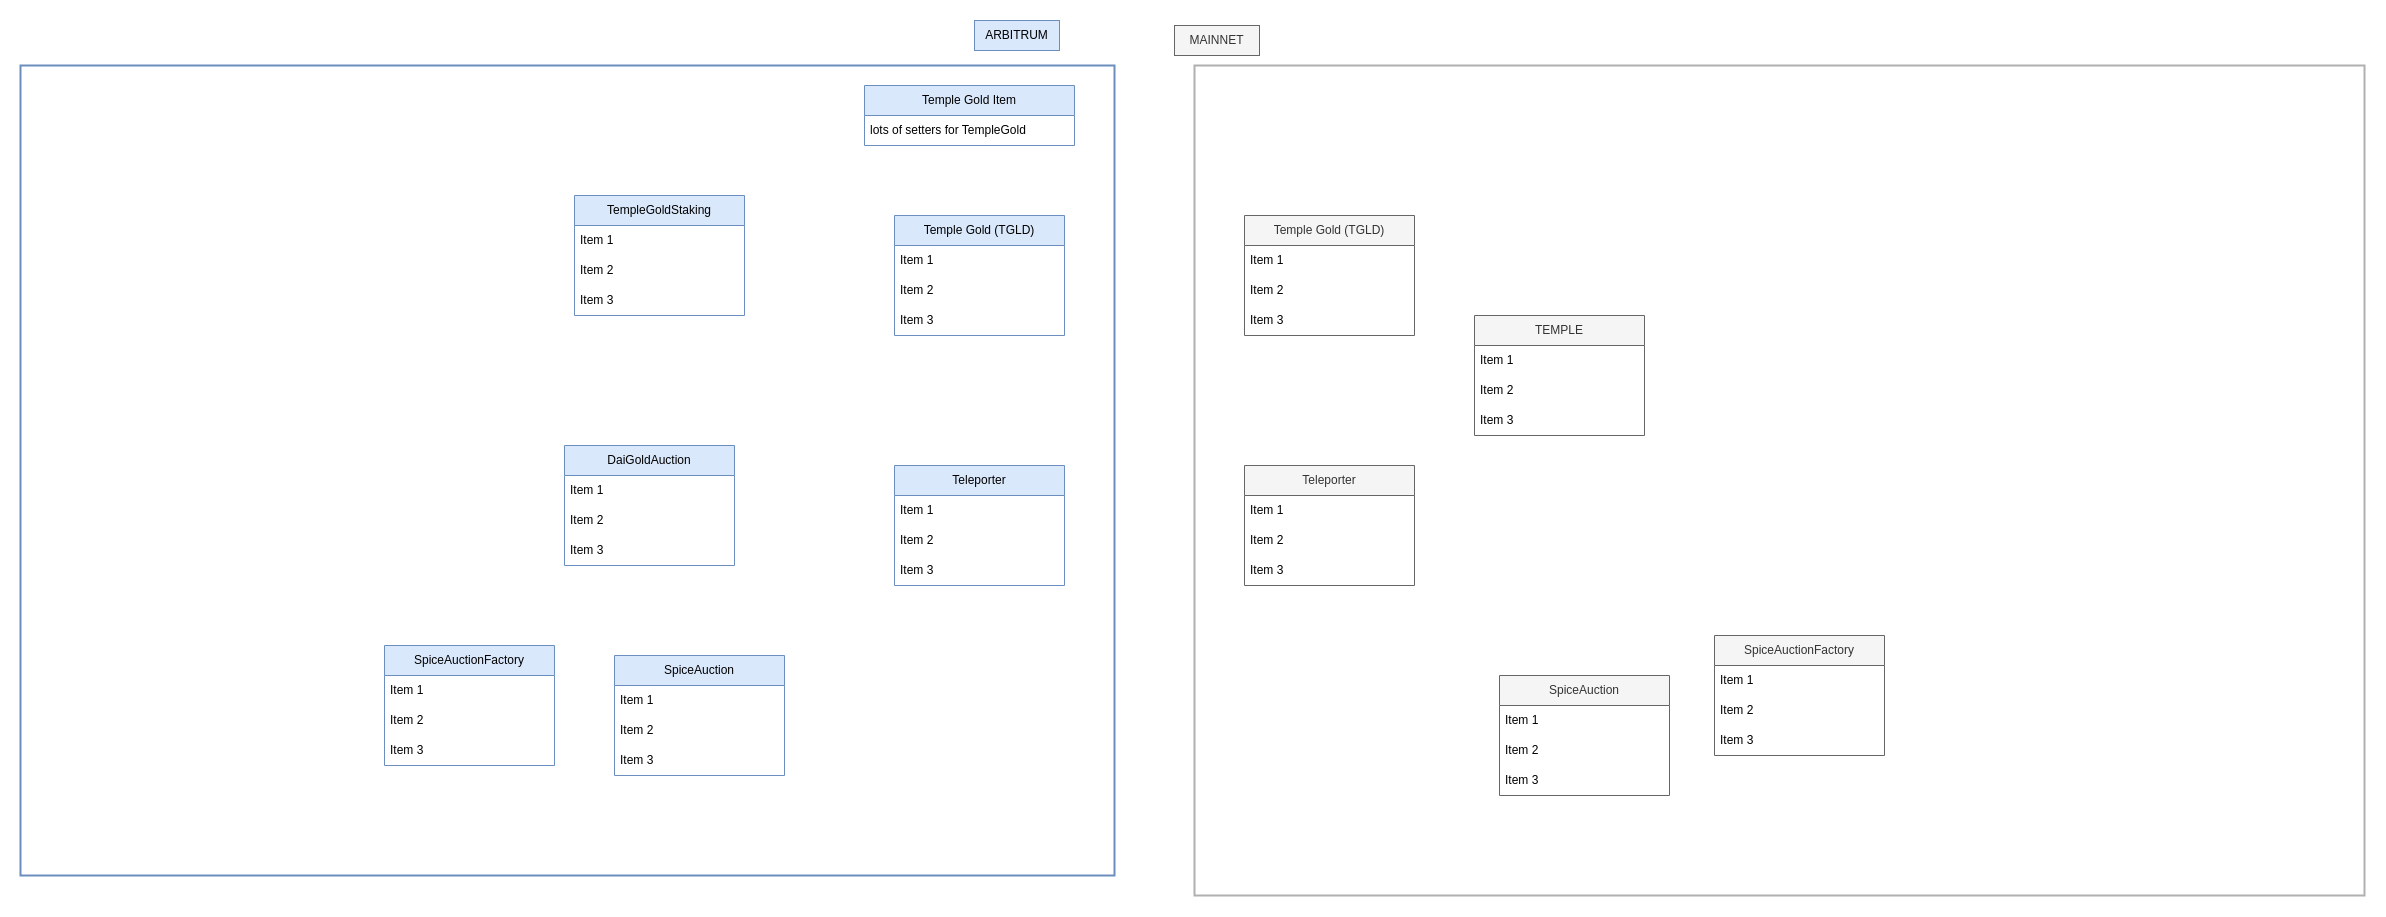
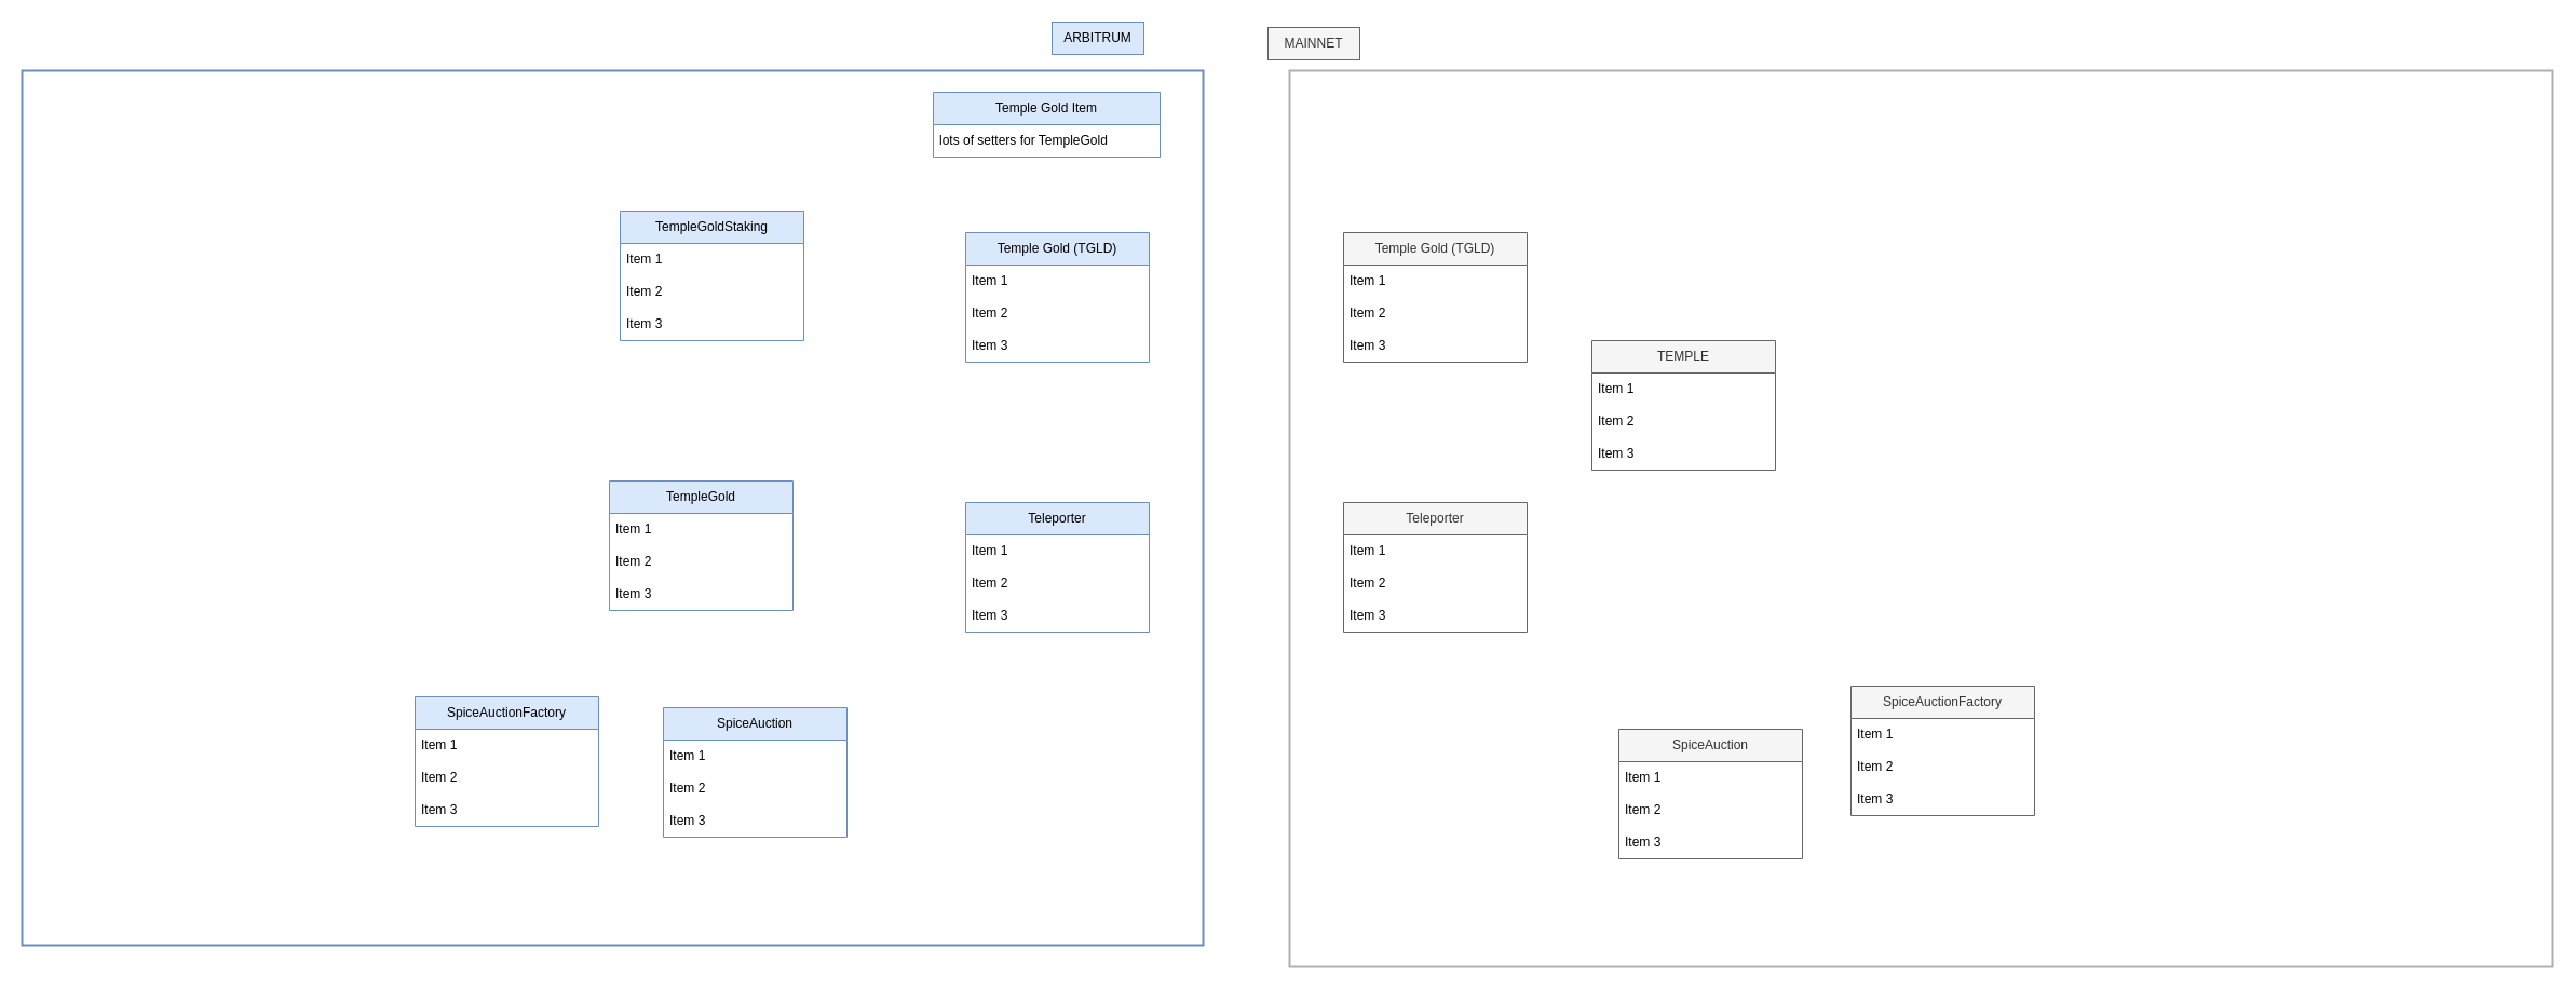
  <mxCell id="0" />
  <mxCell id="1" parent="0" />
  <mxCell id="2" value="" style="rounded=0;whiteSpace=wrap;html=1;fillColor=none;strokeColor=#b0b0b0;fontColor=#333333;strokeWidth=2;" vertex="1" parent="1"><mxGeometry x="1194" y="65" width="1170" height="830" as="geometry" /></mxCell>
  <mxCell id="3" value="" style="rounded=0;whiteSpace=wrap;html=1;fillColor=none;strokeColor=#6c8ebf;strokeWidth=2;" vertex="1" parent="1"><mxGeometry x="20" y="65" width="1094" height="810" as="geometry" /></mxCell>
  <mxCell id="4" value="Temple Gold (TGLD)" style="swimlane;fontStyle=0;childLayout=stackLayout;horizontal=1;startSize=30;horizontalStack=0;resizeParent=1;resizeParentMax=0;resizeLast=0;collapsible=1;marginBottom=0;whiteSpace=wrap;html=1;fillColor=#dae8fc;strokeColor=#6c8ebf;" vertex="1" parent="1"><mxGeometry x="894" y="215" width="170" height="120" as="geometry" /></mxCell>
  <mxCell id="5" value="Item 1" style="text;strokeColor=none;fillColor=none;align=left;verticalAlign=middle;spacingLeft=4;spacingRight=4;overflow=hidden;points=[[0,0.5],[1,0.5]];portConstraint=eastwest;rotatable=0;whiteSpace=wrap;html=1;" vertex="1" parent="4"><mxGeometry y="30" width="170" height="30" as="geometry" /></mxCell>
  <mxCell id="6" value="Item 2" style="text;strokeColor=none;fillColor=none;align=left;verticalAlign=middle;spacingLeft=4;spacingRight=4;overflow=hidden;points=[[0,0.5],[1,0.5]];portConstraint=eastwest;rotatable=0;whiteSpace=wrap;html=1;" vertex="1" parent="4"><mxGeometry y="60" width="170" height="30" as="geometry" /></mxCell>
  <mxCell id="7" value="Item 3" style="text;strokeColor=none;fillColor=none;align=left;verticalAlign=middle;spacingLeft=4;spacingRight=4;overflow=hidden;points=[[0,0.5],[1,0.5]];portConstraint=eastwest;rotatable=0;whiteSpace=wrap;html=1;" vertex="1" parent="4"><mxGeometry y="90" width="170" height="30" as="geometry" /></mxCell>
  <mxCell id="8" value="Temple Gold (TGLD)" style="swimlane;fontStyle=0;childLayout=stackLayout;horizontal=1;startSize=30;horizontalStack=0;resizeParent=1;resizeParentMax=0;resizeLast=0;collapsible=1;marginBottom=0;whiteSpace=wrap;html=1;fillColor=#f5f5f5;fontColor=#333333;strokeColor=#666666;" vertex="1" parent="1"><mxGeometry x="1244" y="215" width="170" height="120" as="geometry" /></mxCell>
  <mxCell id="9" value="Item 1" style="text;strokeColor=none;fillColor=none;align=left;verticalAlign=middle;spacingLeft=4;spacingRight=4;overflow=hidden;points=[[0,0.5],[1,0.5]];portConstraint=eastwest;rotatable=0;whiteSpace=wrap;html=1;" vertex="1" parent="8"><mxGeometry y="30" width="170" height="30" as="geometry" /></mxCell>
  <mxCell id="10" value="Item 2" style="text;strokeColor=none;fillColor=none;align=left;verticalAlign=middle;spacingLeft=4;spacingRight=4;overflow=hidden;points=[[0,0.5],[1,0.5]];portConstraint=eastwest;rotatable=0;whiteSpace=wrap;html=1;" vertex="1" parent="8"><mxGeometry y="60" width="170" height="30" as="geometry" /></mxCell>
  <mxCell id="11" value="Item 3" style="text;strokeColor=none;fillColor=none;align=left;verticalAlign=middle;spacingLeft=4;spacingRight=4;overflow=hidden;points=[[0,0.5],[1,0.5]];portConstraint=eastwest;rotatable=0;whiteSpace=wrap;html=1;" vertex="1" parent="8"><mxGeometry y="90" width="170" height="30" as="geometry" /></mxCell>
  <mxCell id="12" value="ARBITRUM" style="text;html=1;align=center;verticalAlign=middle;whiteSpace=wrap;rounded=0;fillColor=#dae8fc;strokeColor=#6c8ebf;" vertex="1" parent="1"><mxGeometry x="974" y="20" width="85" height="30" as="geometry" /></mxCell>
  <mxCell id="13" value="MAINNET" style="text;html=1;align=center;verticalAlign=middle;whiteSpace=wrap;rounded=0;fillColor=#f5f5f5;strokeColor=#666666;fontColor=#333333;" vertex="1" parent="1"><mxGeometry x="1174" y="25" width="85" height="30" as="geometry" /></mxCell>
  <mxCell id="14" value="TempleGoldStaking" style="swimlane;fontStyle=0;childLayout=stackLayout;horizontal=1;startSize=30;horizontalStack=0;resizeParent=1;resizeParentMax=0;resizeLast=0;collapsible=1;marginBottom=0;whiteSpace=wrap;html=1;fillColor=#dae8fc;strokeColor=#6c8ebf;" vertex="1" parent="1"><mxGeometry x="574" y="195" width="170" height="120" as="geometry" /></mxCell>
  <mxCell id="15" value="Item 1" style="text;strokeColor=none;fillColor=none;align=left;verticalAlign=middle;spacingLeft=4;spacingRight=4;overflow=hidden;points=[[0,0.5],[1,0.5]];portConstraint=eastwest;rotatable=0;whiteSpace=wrap;html=1;" vertex="1" parent="14"><mxGeometry y="30" width="170" height="30" as="geometry" /></mxCell>
  <mxCell id="16" value="Item 2" style="text;strokeColor=none;fillColor=none;align=left;verticalAlign=middle;spacingLeft=4;spacingRight=4;overflow=hidden;points=[[0,0.5],[1,0.5]];portConstraint=eastwest;rotatable=0;whiteSpace=wrap;html=1;" vertex="1" parent="14"><mxGeometry y="60" width="170" height="30" as="geometry" /></mxCell>
  <mxCell id="17" value="Item 3" style="text;strokeColor=none;fillColor=none;align=left;verticalAlign=middle;spacingLeft=4;spacingRight=4;overflow=hidden;points=[[0,0.5],[1,0.5]];portConstraint=eastwest;rotatable=0;whiteSpace=wrap;html=1;" vertex="1" parent="14"><mxGeometry y="90" width="170" height="30" as="geometry" /></mxCell>
  <mxCell id="18" value="Teleporter" style="swimlane;fontStyle=0;childLayout=stackLayout;horizontal=1;startSize=30;horizontalStack=0;resizeParent=1;resizeParentMax=0;resizeLast=0;collapsible=1;marginBottom=0;whiteSpace=wrap;html=1;fillColor=#dae8fc;strokeColor=#6c8ebf;" vertex="1" parent="1"><mxGeometry x="894" y="465" width="170" height="120" as="geometry" /></mxCell>
  <mxCell id="19" value="Item 1" style="text;strokeColor=none;fillColor=none;align=left;verticalAlign=middle;spacingLeft=4;spacingRight=4;overflow=hidden;points=[[0,0.5],[1,0.5]];portConstraint=eastwest;rotatable=0;whiteSpace=wrap;html=1;" vertex="1" parent="18"><mxGeometry y="30" width="170" height="30" as="geometry" /></mxCell>
  <mxCell id="20" value="Item 2" style="text;strokeColor=none;fillColor=none;align=left;verticalAlign=middle;spacingLeft=4;spacingRight=4;overflow=hidden;points=[[0,0.5],[1,0.5]];portConstraint=eastwest;rotatable=0;whiteSpace=wrap;html=1;" vertex="1" parent="18"><mxGeometry y="60" width="170" height="30" as="geometry" /></mxCell>
  <mxCell id="21" value="Item 3" style="text;strokeColor=none;fillColor=none;align=left;verticalAlign=middle;spacingLeft=4;spacingRight=4;overflow=hidden;points=[[0,0.5],[1,0.5]];portConstraint=eastwest;rotatable=0;whiteSpace=wrap;html=1;" vertex="1" parent="18"><mxGeometry y="90" width="170" height="30" as="geometry" /></mxCell>
  <mxCell id="22" value="Teleporter" style="swimlane;fontStyle=0;childLayout=stackLayout;horizontal=1;startSize=30;horizontalStack=0;resizeParent=1;resizeParentMax=0;resizeLast=0;collapsible=1;marginBottom=0;whiteSpace=wrap;html=1;fillColor=#f5f5f5;strokeColor=#666666;fontColor=#333333;" vertex="1" parent="1"><mxGeometry x="1244" y="465" width="170" height="120" as="geometry" /></mxCell>
  <mxCell id="23" value="Item 1" style="text;strokeColor=none;fillColor=none;align=left;verticalAlign=middle;spacingLeft=4;spacingRight=4;overflow=hidden;points=[[0,0.5],[1,0.5]];portConstraint=eastwest;rotatable=0;whiteSpace=wrap;html=1;" vertex="1" parent="22"><mxGeometry y="30" width="170" height="30" as="geometry" /></mxCell>
  <mxCell id="24" value="Item 2" style="text;strokeColor=none;fillColor=none;align=left;verticalAlign=middle;spacingLeft=4;spacingRight=4;overflow=hidden;points=[[0,0.5],[1,0.5]];portConstraint=eastwest;rotatable=0;whiteSpace=wrap;html=1;" vertex="1" parent="22"><mxGeometry y="60" width="170" height="30" as="geometry" /></mxCell>
  <mxCell id="25" value="Item 3" style="text;strokeColor=none;fillColor=none;align=left;verticalAlign=middle;spacingLeft=4;spacingRight=4;overflow=hidden;points=[[0,0.5],[1,0.5]];portConstraint=eastwest;rotatable=0;whiteSpace=wrap;html=1;" vertex="1" parent="22"><mxGeometry y="90" width="170" height="30" as="geometry" /></mxCell>
  <mxCell id="26" value="Temple Gold Item" style="swimlane;fontStyle=0;childLayout=stackLayout;horizontal=1;startSize=30;horizontalStack=0;resizeParent=1;resizeParentMax=0;resizeLast=0;collapsible=1;marginBottom=0;whiteSpace=wrap;html=1;fillColor=#dae8fc;strokeColor=#6c8ebf;" vertex="1" parent="1"><mxGeometry x="864" y="85" width="210" height="60" as="geometry" /></mxCell>
  <mxCell id="27" value="lots of setters for TempleGold" style="text;strokeColor=none;fillColor=none;align=left;verticalAlign=middle;spacingLeft=4;spacingRight=4;overflow=hidden;points=[[0,0.5],[1,0.5]];portConstraint=eastwest;rotatable=0;whiteSpace=wrap;html=1;" vertex="1" parent="26"><mxGeometry y="30" width="210" height="30" as="geometry" /></mxCell>
- <mxCell id="28" value="DaiGoldAuction" style="swimlane;fontStyle=0;childLayout=stackLayout;horizontal=1;startSize=30;horizontalStack=0;resizeParent=1;resizeParentMax=0;resizeLast=0;collapsible=1;marginBottom=0;whiteSpace=wrap;html=1;fillColor=#dae8fc;strokeColor=#6c8ebf;" vertex="1" parent="1"><mxGeometry x="564" y="445" width="170" height="120" as="geometry" /></mxCell>
+ <mxCell id="28" value="TempleGold" style="swimlane;fontStyle=0;childLayout=stackLayout;horizontal=1;startSize=30;horizontalStack=0;resizeParent=1;resizeParentMax=0;resizeLast=0;collapsible=1;marginBottom=0;whiteSpace=wrap;html=1;fillColor=#dae8fc;strokeColor=#6c8ebf;" vertex="1" parent="1"><mxGeometry x="564" y="445" width="170" height="120" as="geometry" /></mxCell>
  <mxCell id="29" value="Item 1" style="text;strokeColor=none;fillColor=none;align=left;verticalAlign=middle;spacingLeft=4;spacingRight=4;overflow=hidden;points=[[0,0.5],[1,0.5]];portConstraint=eastwest;rotatable=0;whiteSpace=wrap;html=1;" vertex="1" parent="28"><mxGeometry y="30" width="170" height="30" as="geometry" /></mxCell>
  <mxCell id="30" value="Item 2" style="text;strokeColor=none;fillColor=none;align=left;verticalAlign=middle;spacingLeft=4;spacingRight=4;overflow=hidden;points=[[0,0.5],[1,0.5]];portConstraint=eastwest;rotatable=0;whiteSpace=wrap;html=1;" vertex="1" parent="28"><mxGeometry y="60" width="170" height="30" as="geometry" /></mxCell>
  <mxCell id="31" value="Item 3" style="text;strokeColor=none;fillColor=none;align=left;verticalAlign=middle;spacingLeft=4;spacingRight=4;overflow=hidden;points=[[0,0.5],[1,0.5]];portConstraint=eastwest;rotatable=0;whiteSpace=wrap;html=1;" vertex="1" parent="28"><mxGeometry y="90" width="170" height="30" as="geometry" /></mxCell>
  <mxCell id="32" value="SpiceAuction" style="swimlane;fontStyle=0;childLayout=stackLayout;horizontal=1;startSize=30;horizontalStack=0;resizeParent=1;resizeParentMax=0;resizeLast=0;collapsible=1;marginBottom=0;whiteSpace=wrap;html=1;fillColor=#dae8fc;strokeColor=#6c8ebf;" vertex="1" parent="1"><mxGeometry x="614" y="655" width="170" height="120" as="geometry" /></mxCell>
  <mxCell id="33" value="Item 1" style="text;strokeColor=none;fillColor=none;align=left;verticalAlign=middle;spacingLeft=4;spacingRight=4;overflow=hidden;points=[[0,0.5],[1,0.5]];portConstraint=eastwest;rotatable=0;whiteSpace=wrap;html=1;" vertex="1" parent="32"><mxGeometry y="30" width="170" height="30" as="geometry" /></mxCell>
  <mxCell id="34" value="Item 2" style="text;strokeColor=none;fillColor=none;align=left;verticalAlign=middle;spacingLeft=4;spacingRight=4;overflow=hidden;points=[[0,0.5],[1,0.5]];portConstraint=eastwest;rotatable=0;whiteSpace=wrap;html=1;" vertex="1" parent="32"><mxGeometry y="60" width="170" height="30" as="geometry" /></mxCell>
  <mxCell id="35" value="Item 3" style="text;strokeColor=none;fillColor=none;align=left;verticalAlign=middle;spacingLeft=4;spacingRight=4;overflow=hidden;points=[[0,0.5],[1,0.5]];portConstraint=eastwest;rotatable=0;whiteSpace=wrap;html=1;" vertex="1" parent="32"><mxGeometry y="90" width="170" height="30" as="geometry" /></mxCell>
  <mxCell id="36" value="SpiceAuctionFactory" style="swimlane;fontStyle=0;childLayout=stackLayout;horizontal=1;startSize=30;horizontalStack=0;resizeParent=1;resizeParentMax=0;resizeLast=0;collapsible=1;marginBottom=0;whiteSpace=wrap;html=1;fillColor=#dae8fc;strokeColor=#6c8ebf;" vertex="1" parent="1"><mxGeometry x="384" y="645" width="170" height="120" as="geometry" /></mxCell>
  <mxCell id="37" value="Item 1" style="text;strokeColor=none;fillColor=none;align=left;verticalAlign=middle;spacingLeft=4;spacingRight=4;overflow=hidden;points=[[0,0.5],[1,0.5]];portConstraint=eastwest;rotatable=0;whiteSpace=wrap;html=1;" vertex="1" parent="36"><mxGeometry y="30" width="170" height="30" as="geometry" /></mxCell>
  <mxCell id="38" value="Item 2" style="text;strokeColor=none;fillColor=none;align=left;verticalAlign=middle;spacingLeft=4;spacingRight=4;overflow=hidden;points=[[0,0.5],[1,0.5]];portConstraint=eastwest;rotatable=0;whiteSpace=wrap;html=1;" vertex="1" parent="36"><mxGeometry y="60" width="170" height="30" as="geometry" /></mxCell>
  <mxCell id="39" value="Item 3" style="text;strokeColor=none;fillColor=none;align=left;verticalAlign=middle;spacingLeft=4;spacingRight=4;overflow=hidden;points=[[0,0.5],[1,0.5]];portConstraint=eastwest;rotatable=0;whiteSpace=wrap;html=1;" vertex="1" parent="36"><mxGeometry y="90" width="170" height="30" as="geometry" /></mxCell>
  <mxCell id="40" value="SpiceAuction" style="swimlane;fontStyle=0;childLayout=stackLayout;horizontal=1;startSize=30;horizontalStack=0;resizeParent=1;resizeParentMax=0;resizeLast=0;collapsible=1;marginBottom=0;whiteSpace=wrap;html=1;fillColor=#f5f5f5;strokeColor=#666666;fontColor=#333333;" vertex="1" parent="1"><mxGeometry x="1499" y="675" width="170" height="120" as="geometry" /></mxCell>
  <mxCell id="41" value="Item 1" style="text;strokeColor=none;fillColor=none;align=left;verticalAlign=middle;spacingLeft=4;spacingRight=4;overflow=hidden;points=[[0,0.5],[1,0.5]];portConstraint=eastwest;rotatable=0;whiteSpace=wrap;html=1;" vertex="1" parent="40"><mxGeometry y="30" width="170" height="30" as="geometry" /></mxCell>
  <mxCell id="42" value="Item 2" style="text;strokeColor=none;fillColor=none;align=left;verticalAlign=middle;spacingLeft=4;spacingRight=4;overflow=hidden;points=[[0,0.5],[1,0.5]];portConstraint=eastwest;rotatable=0;whiteSpace=wrap;html=1;" vertex="1" parent="40"><mxGeometry y="60" width="170" height="30" as="geometry" /></mxCell>
  <mxCell id="43" value="Item 3" style="text;strokeColor=none;fillColor=none;align=left;verticalAlign=middle;spacingLeft=4;spacingRight=4;overflow=hidden;points=[[0,0.5],[1,0.5]];portConstraint=eastwest;rotatable=0;whiteSpace=wrap;html=1;" vertex="1" parent="40"><mxGeometry y="90" width="170" height="30" as="geometry" /></mxCell>
  <mxCell id="44" value="TEMPLE" style="swimlane;fontStyle=0;childLayout=stackLayout;horizontal=1;startSize=30;horizontalStack=0;resizeParent=1;resizeParentMax=0;resizeLast=0;collapsible=1;marginBottom=0;whiteSpace=wrap;html=1;fillColor=#f5f5f5;strokeColor=#666666;fontColor=#333333;" vertex="1" parent="1"><mxGeometry x="1474" y="315" width="170" height="120" as="geometry" /></mxCell>
  <mxCell id="45" value="Item 1" style="text;strokeColor=none;fillColor=none;align=left;verticalAlign=middle;spacingLeft=4;spacingRight=4;overflow=hidden;points=[[0,0.5],[1,0.5]];portConstraint=eastwest;rotatable=0;whiteSpace=wrap;html=1;" vertex="1" parent="44"><mxGeometry y="30" width="170" height="30" as="geometry" /></mxCell>
  <mxCell id="46" value="Item 2" style="text;strokeColor=none;fillColor=none;align=left;verticalAlign=middle;spacingLeft=4;spacingRight=4;overflow=hidden;points=[[0,0.5],[1,0.5]];portConstraint=eastwest;rotatable=0;whiteSpace=wrap;html=1;" vertex="1" parent="44"><mxGeometry y="60" width="170" height="30" as="geometry" /></mxCell>
  <mxCell id="47" value="Item 3" style="text;strokeColor=none;fillColor=none;align=left;verticalAlign=middle;spacingLeft=4;spacingRight=4;overflow=hidden;points=[[0,0.5],[1,0.5]];portConstraint=eastwest;rotatable=0;whiteSpace=wrap;html=1;" vertex="1" parent="44"><mxGeometry y="90" width="170" height="30" as="geometry" /></mxCell>
  <mxCell id="48" value="SpiceAuctionFactory" style="swimlane;fontStyle=0;childLayout=stackLayout;horizontal=1;startSize=30;horizontalStack=0;resizeParent=1;resizeParentMax=0;resizeLast=0;collapsible=1;marginBottom=0;whiteSpace=wrap;html=1;fillColor=#f5f5f5;strokeColor=#666666;fontColor=#333333;" vertex="1" parent="1"><mxGeometry x="1714" y="635" width="170" height="120" as="geometry" /></mxCell>
  <mxCell id="49" value="Item 1" style="text;strokeColor=none;fillColor=none;align=left;verticalAlign=middle;spacingLeft=4;spacingRight=4;overflow=hidden;points=[[0,0.5],[1,0.5]];portConstraint=eastwest;rotatable=0;whiteSpace=wrap;html=1;" vertex="1" parent="48"><mxGeometry y="30" width="170" height="30" as="geometry" /></mxCell>
  <mxCell id="50" value="Item 2" style="text;strokeColor=none;fillColor=none;align=left;verticalAlign=middle;spacingLeft=4;spacingRight=4;overflow=hidden;points=[[0,0.5],[1,0.5]];portConstraint=eastwest;rotatable=0;whiteSpace=wrap;html=1;" vertex="1" parent="48"><mxGeometry y="60" width="170" height="30" as="geometry" /></mxCell>
  <mxCell id="51" value="Item 3" style="text;strokeColor=none;fillColor=none;align=left;verticalAlign=middle;spacingLeft=4;spacingRight=4;overflow=hidden;points=[[0,0.5],[1,0.5]];portConstraint=eastwest;rotatable=0;whiteSpace=wrap;html=1;" vertex="1" parent="48"><mxGeometry y="90" width="170" height="30" as="geometry" /></mxCell>
